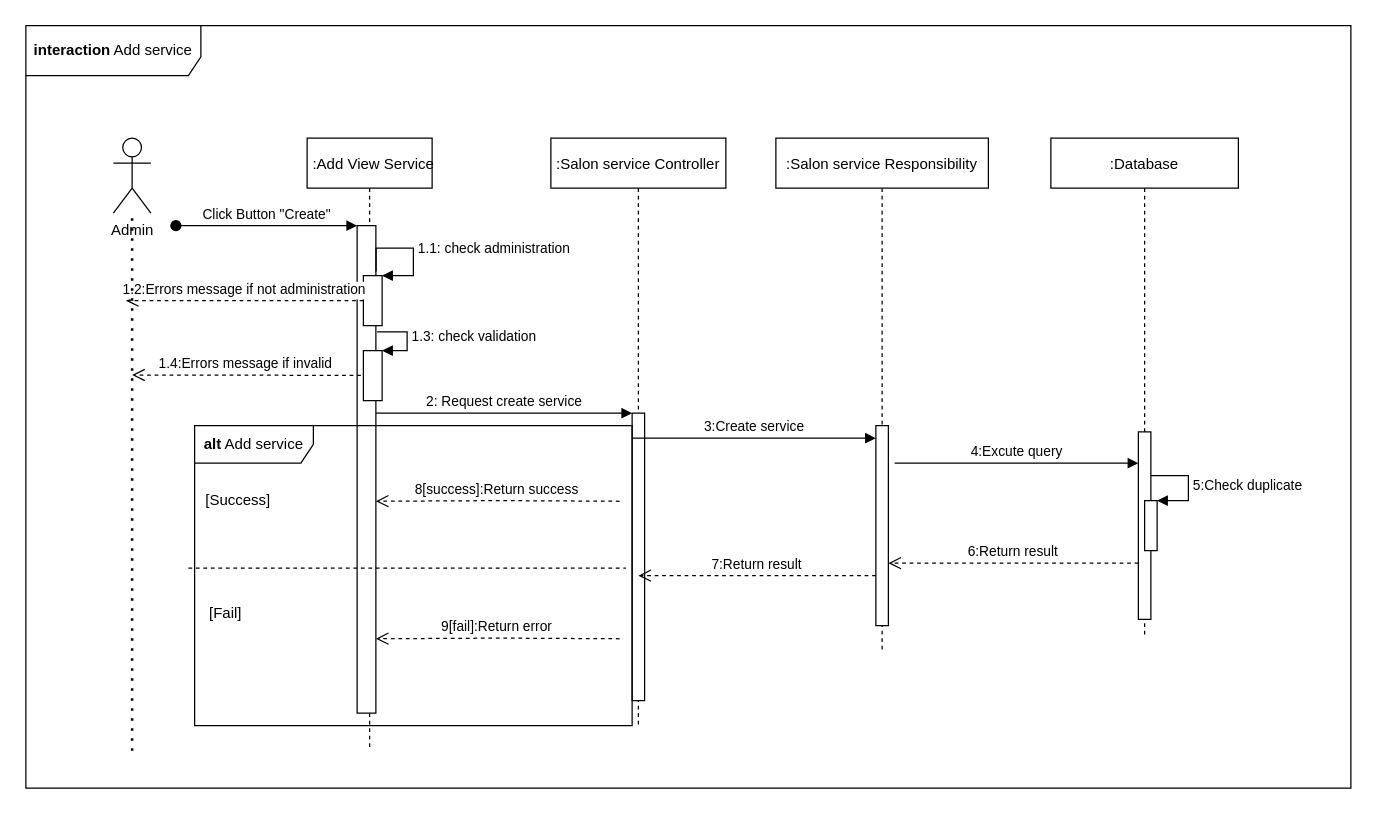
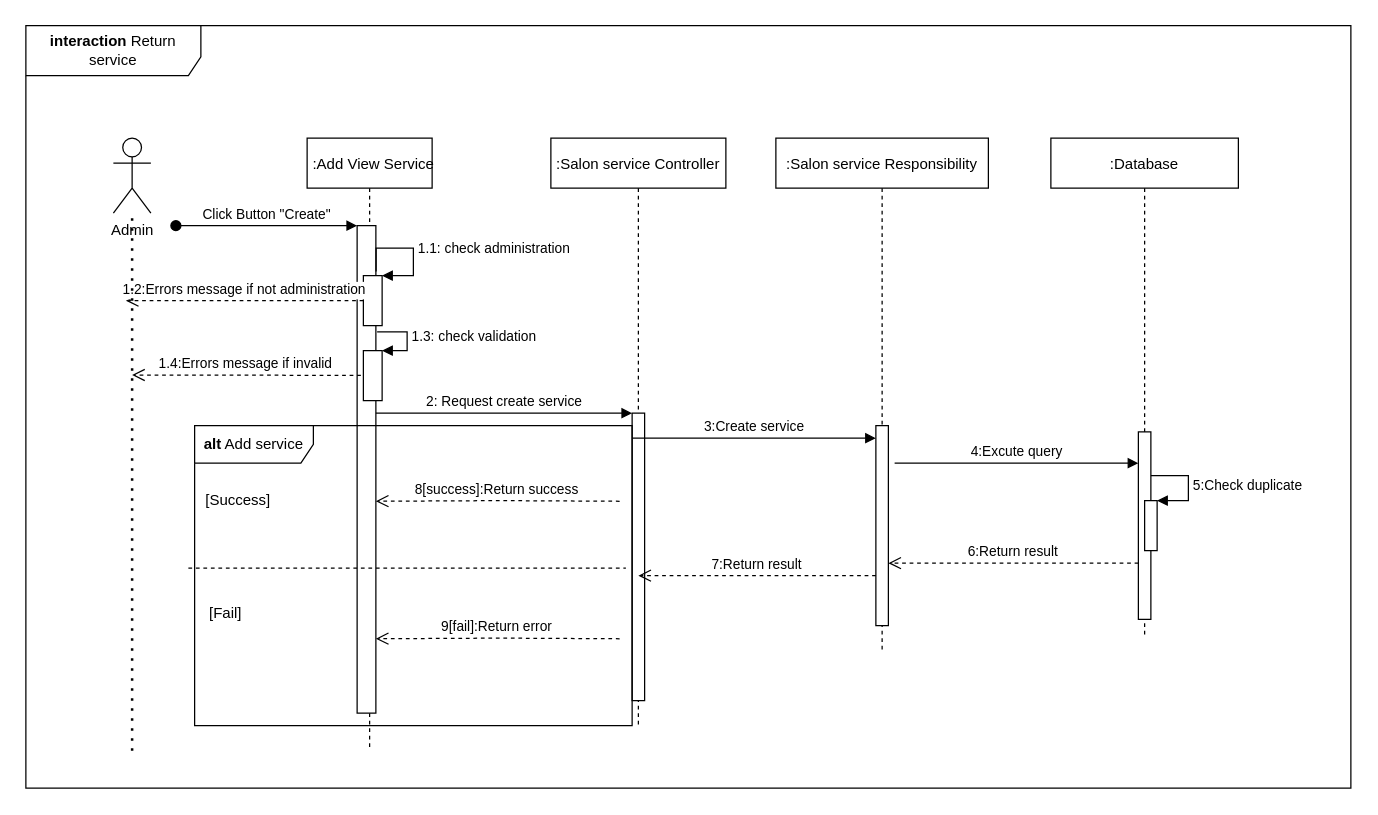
  <mxCell id="0" />
  <mxCell id="1" parent="0" />
  <mxCell id="2" value="  :Add View Service" style="shape=umlLifeline;perimeter=lifelinePerimeter;container=1;collapsible=0;recursiveResize=0;rounded=0;shadow=0;strokeWidth=1;" parent="1" vertex="1"><mxGeometry x="245" y="110" width="100" height="490" as="geometry" /></mxCell>
  <mxCell id="3" value="" style="points=[];perimeter=orthogonalPerimeter;rounded=0;shadow=0;strokeWidth=1;" parent="2" vertex="1"><mxGeometry x="40" y="70" width="15" height="390" as="geometry" /></mxCell>
  <mxCell id="4" value="Click Button &quot;Create&quot;" style="verticalAlign=bottom;startArrow=oval;endArrow=block;startSize=8;shadow=0;strokeWidth=1;" parent="2" target="3" edge="1"><mxGeometry relative="1" as="geometry"><mxPoint x="-105" y="70" as="sourcePoint" /></mxGeometry></mxCell>
  <mxCell id="5" value="" style="html=1;points=[];perimeter=orthogonalPerimeter;" parent="2" vertex="1"><mxGeometry x="45" y="110" width="15" height="40" as="geometry" /></mxCell>
  <mxCell id="6" value="1.1: check administration" style="edgeStyle=orthogonalEdgeStyle;html=1;align=left;spacingLeft=2;endArrow=block;rounded=0;entryX=1;entryY=0;exitX=1.013;exitY=0.094;exitDx=0;exitDy=0;exitPerimeter=0;" parent="2" source="3" target="5" edge="1"><mxGeometry relative="1" as="geometry"><mxPoint x="65" y="60" as="sourcePoint" /><Array as="points"><mxPoint x="85" y="88" /><mxPoint x="85" y="110" /></Array></mxGeometry></mxCell>
  <mxCell id="7" value="" style="html=1;points=[];perimeter=orthogonalPerimeter;" parent="2" vertex="1"><mxGeometry x="45" y="170" width="15" height="40" as="geometry" /></mxCell>
  <mxCell id="8" value="1.3: check validation" style="edgeStyle=orthogonalEdgeStyle;html=1;align=left;spacingLeft=2;endArrow=block;rounded=0;entryX=1;entryY=0;" parent="2" target="7" edge="1"><mxGeometry relative="1" as="geometry"><mxPoint x="60" y="155" as="sourcePoint" /><Array as="points"><mxPoint x="56" y="155" /><mxPoint x="80" y="155" /><mxPoint x="80" y="170" /></Array></mxGeometry></mxCell>
  <mxCell id="9" value=":Salon service Controller" style="shape=umlLifeline;perimeter=lifelinePerimeter;container=1;collapsible=0;recursiveResize=0;rounded=0;shadow=0;strokeWidth=1;" parent="1" vertex="1"><mxGeometry x="440" y="110" width="140" height="470" as="geometry" /></mxCell>
  <mxCell id="10" value="" style="points=[];perimeter=orthogonalPerimeter;rounded=0;shadow=0;strokeWidth=1;" parent="9" vertex="1"><mxGeometry x="65" y="220" width="10" height="230" as="geometry" /></mxCell>
  <mxCell id="11" value="&lt;b&gt;alt&lt;/b&gt; Add service" style="shape=umlFrame;whiteSpace=wrap;html=1;width=95;height=30;" parent="9" vertex="1"><mxGeometry x="-285" y="230" width="350" height="240" as="geometry" /></mxCell>
  <mxCell id="12" value="2: Request create service" style="verticalAlign=bottom;endArrow=block;entryX=0;entryY=0;shadow=0;strokeWidth=1;" parent="1" target="10" edge="1"><mxGeometry relative="1" as="geometry"><mxPoint x="300" y="330" as="sourcePoint" /><Array as="points"><mxPoint x="350" y="330" /></Array></mxGeometry></mxCell>
  <mxCell id="13" value="Admin" style="shape=umlActor;verticalLabelPosition=bottom;verticalAlign=top;html=1;outlineConnect=0;" parent="1" vertex="1"><mxGeometry x="90" y="110" width="30" height="60" as="geometry" /></mxCell>
  <mxCell id="14" value=":Salon service Responsibility" style="shape=umlLifeline;perimeter=lifelinePerimeter;container=1;collapsible=0;recursiveResize=0;rounded=0;shadow=0;strokeWidth=1;" parent="1" vertex="1"><mxGeometry x="620" y="110" width="170" height="410" as="geometry" /></mxCell>
  <mxCell id="15" value="" style="points=[];perimeter=orthogonalPerimeter;rounded=0;shadow=0;strokeWidth=1;" parent="14" vertex="1"><mxGeometry x="80" y="230" width="10" height="160" as="geometry" /></mxCell>
  <mxCell id="16" value="7:Return result" style="verticalAlign=bottom;endArrow=open;dashed=1;endSize=8;shadow=0;strokeWidth=1;" parent="1" edge="1"><mxGeometry relative="1" as="geometry"><mxPoint x="510" y="460" as="targetPoint" /><mxPoint x="700" y="460" as="sourcePoint" /></mxGeometry></mxCell>
  <mxCell id="17" value=":Database" style="shape=umlLifeline;perimeter=lifelinePerimeter;container=1;collapsible=0;recursiveResize=0;rounded=0;shadow=0;strokeWidth=1;" parent="1" vertex="1"><mxGeometry x="840" y="110" width="150" height="400" as="geometry" /></mxCell>
  <mxCell id="18" value="" style="points=[];perimeter=orthogonalPerimeter;rounded=0;shadow=0;strokeWidth=1;" parent="17" vertex="1"><mxGeometry x="70" y="235" width="10" height="150" as="geometry" /></mxCell>
  <mxCell id="19" value="" style="html=1;points=[];perimeter=orthogonalPerimeter;" parent="17" vertex="1"><mxGeometry x="75" y="290" width="10" height="40" as="geometry" /></mxCell>
  <mxCell id="20" value="5:Check duplicate" style="edgeStyle=orthogonalEdgeStyle;html=1;align=left;spacingLeft=2;endArrow=block;rounded=0;entryX=1;entryY=0;" parent="17" target="19" edge="1"><mxGeometry relative="1" as="geometry"><mxPoint x="80" y="270" as="sourcePoint" /><Array as="points"><mxPoint x="110" y="270" /></Array></mxGeometry></mxCell>
  <mxCell id="21" value="4:Excute query" style="verticalAlign=bottom;endArrow=block;entryX=0;entryY=0;shadow=0;strokeWidth=1;" parent="1" edge="1"><mxGeometry relative="1" as="geometry"><mxPoint x="715" y="370" as="sourcePoint" /><mxPoint x="910" y="370" as="targetPoint" /><Array as="points"><mxPoint x="765" y="370" /></Array></mxGeometry></mxCell>
  <mxCell id="22" value="3:Create service" style="verticalAlign=bottom;endArrow=block;entryX=0;entryY=0;shadow=0;strokeWidth=1;" parent="1" edge="1"><mxGeometry relative="1" as="geometry"><mxPoint x="505" y="350" as="sourcePoint" /><mxPoint x="700" y="350" as="targetPoint" /><Array as="points"><mxPoint x="555" y="350" /></Array></mxGeometry></mxCell>
  <mxCell id="23" value="6:Return result" style="verticalAlign=bottom;endArrow=open;dashed=1;endSize=8;shadow=0;strokeWidth=1;" parent="1" edge="1"><mxGeometry relative="1" as="geometry"><mxPoint x="710" y="450" as="targetPoint" /><mxPoint x="910" y="450" as="sourcePoint" /></mxGeometry></mxCell>
  <mxCell id="24" value="8[success]:Return success" style="verticalAlign=bottom;endArrow=open;dashed=1;endSize=8;exitX=0;exitY=0.95;shadow=0;strokeWidth=1;" parent="1" edge="1"><mxGeometry relative="1" as="geometry"><mxPoint x="300" y="400.5" as="targetPoint" /><mxPoint x="495" y="400.5" as="sourcePoint" /><Array as="points"><mxPoint x="400" y="400" /></Array></mxGeometry></mxCell>
  <mxCell id="25" value="9[fail]:Return error" style="verticalAlign=bottom;endArrow=open;dashed=1;endSize=8;exitX=0;exitY=0.95;shadow=0;strokeWidth=1;" parent="1" edge="1"><mxGeometry relative="1" as="geometry"><mxPoint x="300" y="510.5" as="targetPoint" /><mxPoint x="495" y="510.5" as="sourcePoint" /><Array as="points"><mxPoint x="400" y="510" /></Array></mxGeometry></mxCell>
  <mxCell id="26" value="" style="line;strokeWidth=1;fillColor=none;align=left;verticalAlign=middle;spacingTop=-1;spacingLeft=3;spacingRight=3;rotatable=0;labelPosition=right;points=[];portConstraint=eastwest;dashed=1;" parent="1" vertex="1"><mxGeometry x="150" y="450" width="350" height="8" as="geometry" /></mxCell>
  <mxCell id="27" value="[Success]" style="text;html=1;strokeColor=none;fillColor=none;align=center;verticalAlign=middle;whiteSpace=wrap;rounded=0;dashed=1;" parent="1" vertex="1"><mxGeometry x="170" y="390" width="40" height="20" as="geometry" /></mxCell>
  <mxCell id="28" value="[Fail]" style="text;html=1;strokeColor=none;fillColor=none;align=center;verticalAlign=middle;whiteSpace=wrap;rounded=0;dashed=1;" parent="1" vertex="1"><mxGeometry x="160" y="480" width="40" height="20" as="geometry" /></mxCell>
  <mxCell id="29" value="1.2:Errors message if not administration" style="verticalAlign=bottom;endArrow=open;dashed=1;endSize=8;shadow=0;strokeWidth=1;" parent="1" edge="1"><mxGeometry relative="1" as="geometry"><mxPoint x="100" y="240" as="targetPoint" /><mxPoint x="290" y="240" as="sourcePoint" /></mxGeometry></mxCell>
  <mxCell id="30" value="1.4:Errors message if invalid" style="verticalAlign=bottom;endArrow=open;dashed=1;endSize=8;shadow=0;strokeWidth=1;exitX=-0.133;exitY=0.495;exitDx=0;exitDy=0;exitPerimeter=0;" parent="1" source="7" edge="1"><mxGeometry relative="1" as="geometry"><mxPoint x="105" y="299.5" as="targetPoint" /><mxPoint x="255" y="299.5" as="sourcePoint" /></mxGeometry></mxCell>
  <mxCell id="31" value="" style="endArrow=none;dashed=1;html=1;dashPattern=1 3;strokeWidth=2;" parent="1" target="13" edge="1"><mxGeometry width="50" height="50" relative="1" as="geometry"><mxPoint x="105" y="600" as="sourcePoint" /><mxPoint x="250" y="270" as="targetPoint" /></mxGeometry></mxCell>
- <mxCell id="32" value="&lt;b&gt;interaction&lt;/b&gt; Add service" style="shape=umlFrame;whiteSpace=wrap;html=1;width=140;height=40;" parent="1" vertex="1"><mxGeometry x="20" y="20" width="1060" height="610" as="geometry" /></mxCell>
+ <mxCell id="32" value="&lt;b&gt;interaction&lt;/b&gt; Return service" style="shape=umlFrame;whiteSpace=wrap;html=1;width=140;height=40;" parent="1" vertex="1"><mxGeometry x="20" y="20" width="1060" height="610" as="geometry" /></mxCell>
